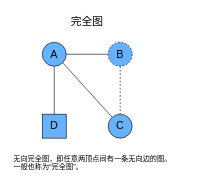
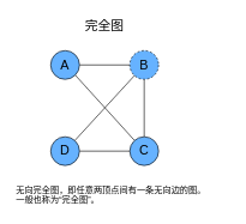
  <mxCell id="0" />
  <mxCell id="1" parent="0" />
  <mxCell id="2" value="" style="rounded=0;orthogonalLoop=1;jettySize=auto;html=1;endArrow=none;startFill=0;" parent="1" source="5" target="8" edge="1"><mxGeometry relative="1" as="geometry" /></mxCell>
- <mxCell id="3" value="" style="edgeStyle=none;rounded=0;orthogonalLoop=1;jettySize=auto;html=1;endArrow=none;startFill=0;" parent="1" source="5" target="10" edge="1"><mxGeometry relative="1" as="geometry" /></mxCell>
  <mxCell id="4" style="edgeStyle=none;rounded=0;orthogonalLoop=1;jettySize=auto;html=1;exitX=1;exitY=1;exitDx=0;exitDy=0;endArrow=none;startFill=0;" parent="1" source="5" target="11" edge="1"><mxGeometry relative="1" as="geometry" /></mxCell>
  <mxCell id="5" value="&lt;font style=&quot;color: rgb(0, 0, 0); font-size: 18px;&quot;&gt;A&lt;/font&gt;" style="ellipse;whiteSpace=wrap;html=1;aspect=fixed;fillColor=#66B2FF;" parent="1" vertex="1"><mxGeometry x="70" y="70" width="40" height="40" as="geometry" /></mxCell>
- <mxCell id="6" value="" style="edgeStyle=orthogonalEdgeStyle;rounded=0;orthogonalLoop=1;jettySize=auto;html=1;endArrow=none;startFill=0;dashed=1;" parent="1" source="8" target="11" edge="1"><mxGeometry relative="1" as="geometry"><mxPoint x="290" y="90" as="targetPoint" /><Array as="points"><mxPoint x="210" y="90" /></Array></mxGeometry></mxCell>
+ <mxCell id="6" value="" style="edgeStyle=orthogonalEdgeStyle;rounded=0;orthogonalLoop=1;jettySize=auto;html=1;endArrow=none;startFill=0;" parent="1" source="8" target="11" edge="1"><mxGeometry relative="1" as="geometry"><mxPoint x="290" y="90" as="targetPoint" /><Array as="points"><mxPoint x="210" y="90" /></Array></mxGeometry></mxCell>
+ <mxCell id="7" style="edgeStyle=none;rounded=0;orthogonalLoop=1;jettySize=auto;html=1;endArrow=none;startFill=0;" parent="1" source="8" target="10" edge="1"><mxGeometry relative="1" as="geometry" /></mxCell>
  <mxCell id="8" value="&lt;font style=&quot;color: rgb(0, 0, 0); font-size: 18px;&quot;&gt;B&lt;/font&gt;" style="ellipse;whiteSpace=wrap;html=1;aspect=fixed;fillColor=#66B2FF;dashed=1;" parent="1" vertex="1"><mxGeometry x="180" y="70" width="40" height="40" as="geometry" /></mxCell>
- <mxCell id="10" value="&lt;font style=&quot;color: rgb(0, 0, 0); font-size: 18px;&quot;&gt;D&lt;/font&gt;" style="whiteSpace=wrap;html=1;aspect=fixed;fillColor=#66B2FF;rounded=0;" parent="1" vertex="1"><mxGeometry x="70" y="190" width="40" height="40" as="geometry" /></mxCell>
+ <mxCell id="9" value="" style="edgeStyle=none;rounded=0;orthogonalLoop=1;jettySize=auto;html=1;endArrow=none;startFill=0;" parent="1" source="10" target="11" edge="1"><mxGeometry relative="1" as="geometry" /></mxCell>
+ <mxCell id="10" value="&lt;font style=&quot;color: rgb(0, 0, 0); font-size: 18px;&quot;&gt;D&lt;/font&gt;" style="ellipse;whiteSpace=wrap;html=1;aspect=fixed;fillColor=#66B2FF;" parent="1" vertex="1"><mxGeometry x="70" y="190" width="40" height="40" as="geometry" /></mxCell>
  <mxCell id="11" value="&lt;font style=&quot;color: rgb(0, 0, 0); font-size: 18px;&quot;&gt;C&lt;/font&gt;" style="ellipse;whiteSpace=wrap;html=1;aspect=fixed;fillColor=#66B2FF;" parent="1" vertex="1"><mxGeometry x="180" y="190" width="40" height="40" as="geometry" /></mxCell>
  <mxCell id="12" value="&lt;font style=&quot;font-size: 18px;&quot;&gt;完全图&lt;/font&gt;" style="text;html=1;align=center;verticalAlign=middle;whiteSpace=wrap;rounded=0;" parent="1" vertex="1"><mxGeometry x="80" y="20" width="130" height="30" as="geometry" /></mxCell>
  <mxCell id="13" value="无向完全图，即任意两顶点间有一条无向边的图。&#10;一般也称为“完全图”。" style="text;whiteSpace=wrap;" parent="1" vertex="1"><mxGeometry x="20" y="250" width="300" height="40" as="geometry" /></mxCell>
